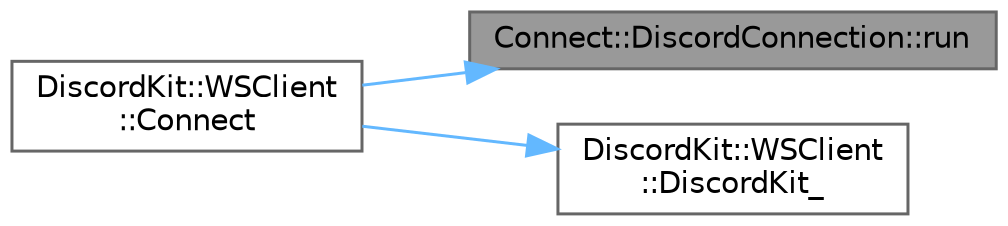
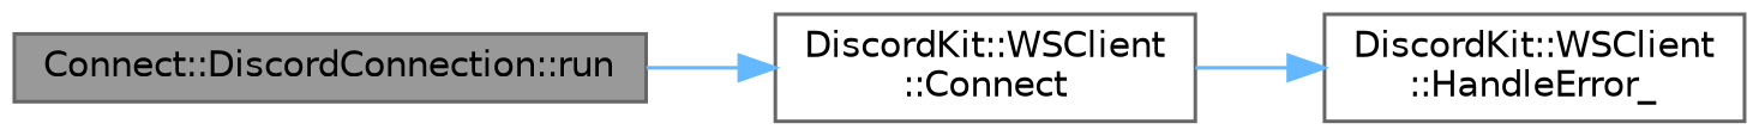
  digraph {
    rankdir=LR
    node [color=grey40 fillcolor=white fontname=Helvetica fontsize=10 shape=box style=filled]
    edge [color=steelblue1 fontname=Helvetica fontsize=10 labelfontname=Helvetica labelfontsize=10 style=solid]
    n1 [color=gray40 fillcolor=grey60 fontcolor=black height=0.2 label="Connect::DiscordConnection::run" width=0.4]
    n2 [height=0.2 label="DiscordKit::WSClient\l::Connect" width=0.4]
-   n3 [height=0.2 label="DiscordKit::WSClient\l::DiscordKit_" width=0.4]
-   n2 -> n1
+   n3 [height=0.2 label="DiscordKit::WSClient\l::HandleError_" width=0.4]
+   n1 -> n2
    n2 -> n3
  }
